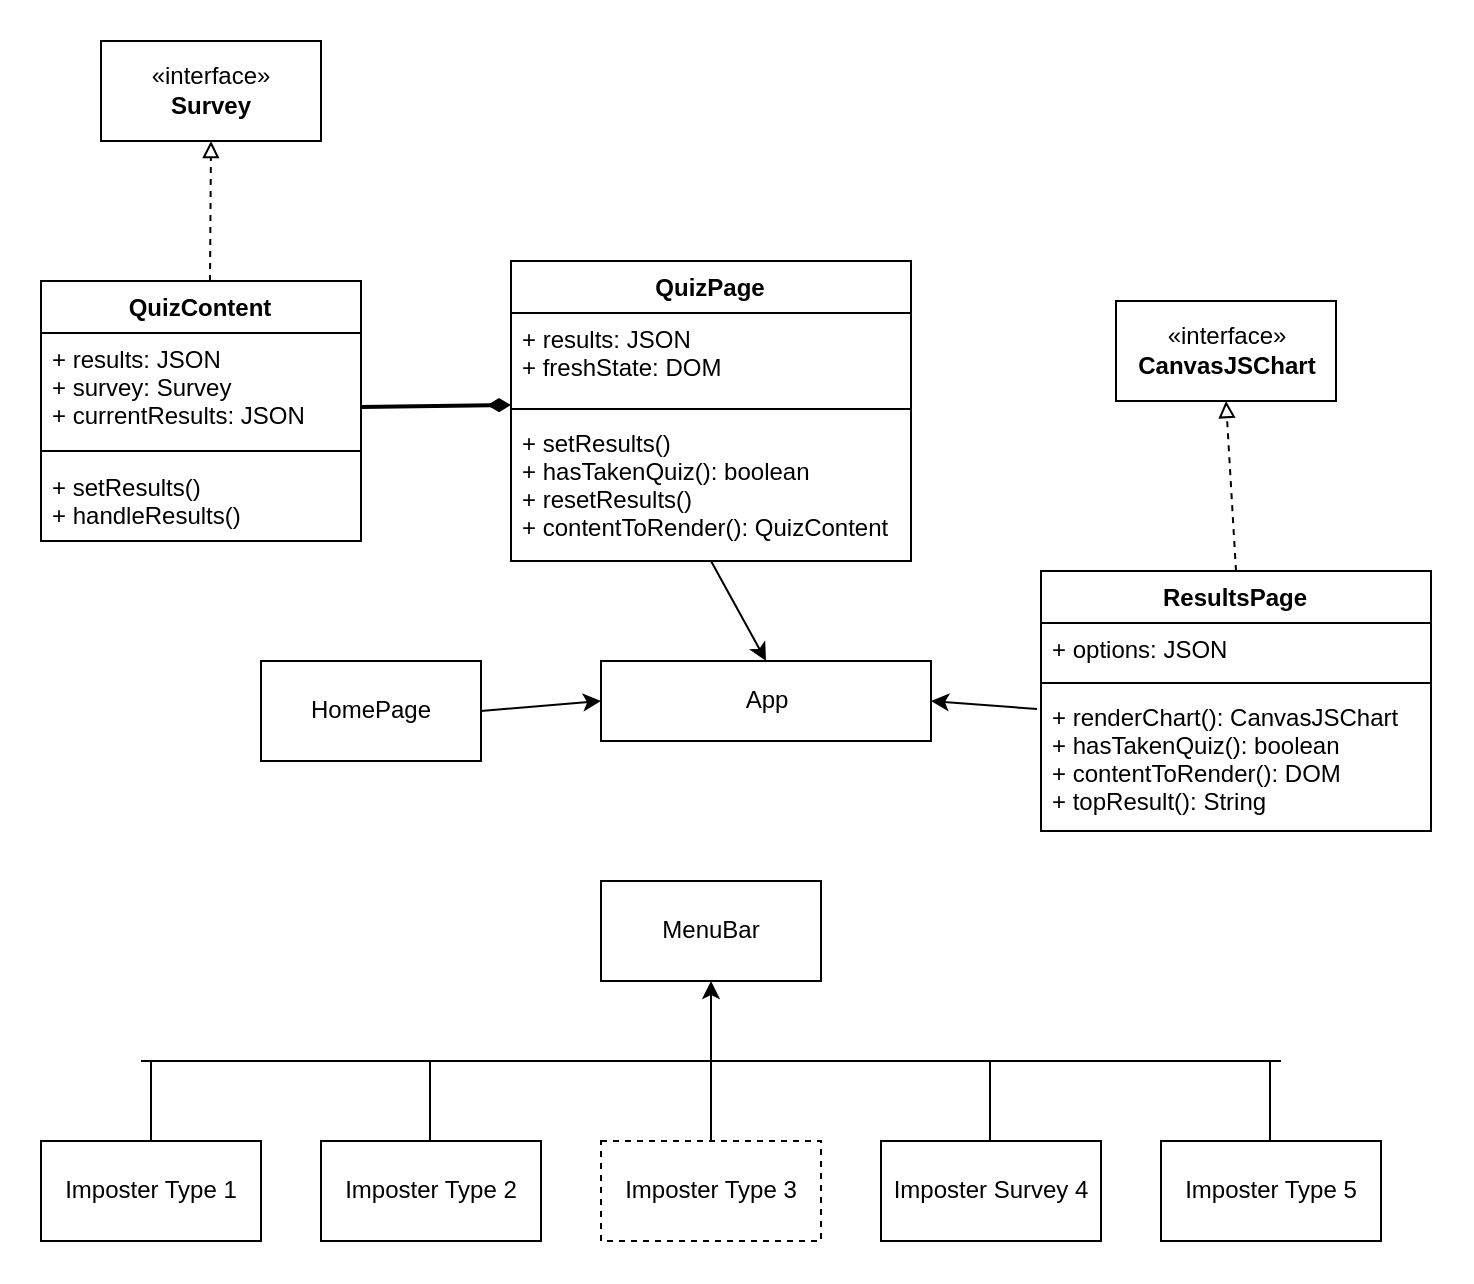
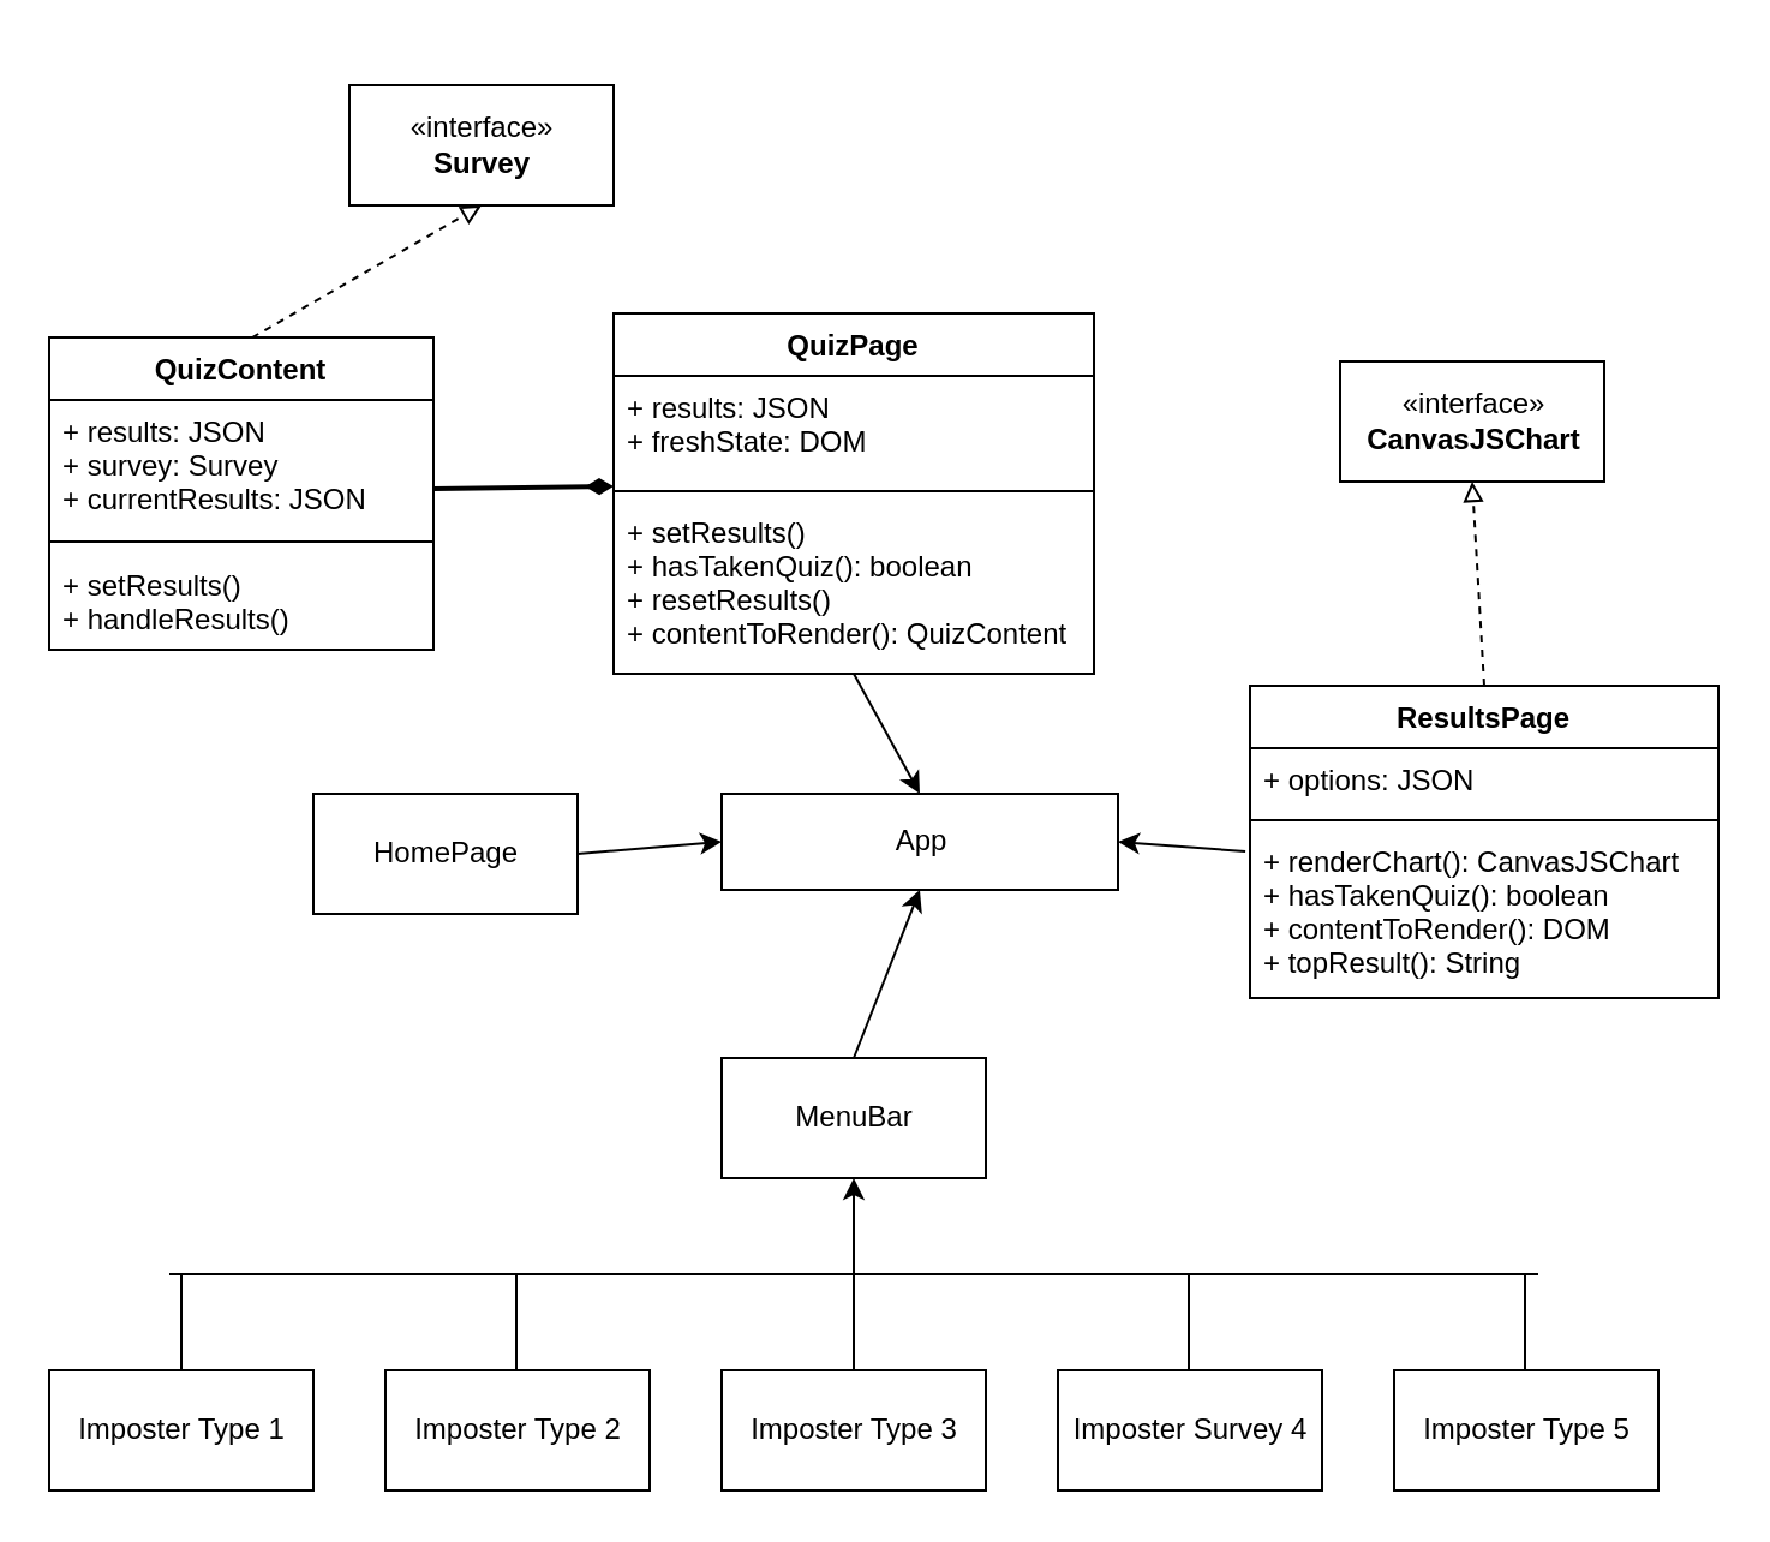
  <mxCell id="0" />
  <mxCell id="1" parent="0" />
  <mxCell id="2" value="App" style="html=1;" vertex="1" parent="1"><mxGeometry x="300" y="330" width="165" height="40" as="geometry" /></mxCell>
  <mxCell id="3" value="MenuBar" style="html=1;" vertex="1" parent="1"><mxGeometry x="300" y="440" width="110" height="50" as="geometry" /></mxCell>
  <mxCell id="4" value="QuizContent" style="swimlane;fontStyle=1;align=center;verticalAlign=top;childLayout=stackLayout;horizontal=1;startSize=26;horizontalStack=0;resizeParent=1;resizeParentMax=0;resizeLast=0;collapsible=1;marginBottom=0;" vertex="1" parent="1"><mxGeometry x="20" y="140" width="160" height="130" as="geometry" /></mxCell>
  <mxCell id="5" value="+ results: JSON&#10;+ survey: Survey&#10;+ currentResults: JSON" style="text;strokeColor=none;fillColor=none;align=left;verticalAlign=top;spacingLeft=4;spacingRight=4;overflow=hidden;rotatable=0;points=[[0,0.5],[1,0.5]];portConstraint=eastwest;" vertex="1" parent="4"><mxGeometry y="26" width="160" height="54" as="geometry" /></mxCell>
  <mxCell id="6" value="" style="line;strokeWidth=1;fillColor=none;align=left;verticalAlign=middle;spacingTop=-1;spacingLeft=3;spacingRight=3;rotatable=0;labelPosition=right;points=[];portConstraint=eastwest;" vertex="1" parent="4"><mxGeometry y="80" width="160" height="10" as="geometry" /></mxCell>
  <mxCell id="7" value="+ setResults()&#10;+ handleResults()" style="text;strokeColor=none;fillColor=none;align=left;verticalAlign=top;spacingLeft=4;spacingRight=4;overflow=hidden;rotatable=0;points=[[0,0.5],[1,0.5]];portConstraint=eastwest;" vertex="1" parent="4"><mxGeometry y="90" width="160" height="40" as="geometry" /></mxCell>
- <mxCell id="8" value="«interface»&lt;br&gt;&lt;b&gt;Survey&lt;/b&gt;" style="html=1;" vertex="1" parent="1"><mxGeometry x="50" y="20" width="110" height="50" as="geometry" /></mxCell>
+ <mxCell id="8" value="«interface»&lt;br&gt;&lt;b&gt;Survey&lt;/b&gt;" style="html=1;" vertex="1" parent="1"><mxGeometry x="145" y="35" width="110" height="50" as="geometry" /></mxCell>
  <mxCell id="9" value="QuizPage" style="swimlane;fontStyle=1;align=center;verticalAlign=top;childLayout=stackLayout;horizontal=1;startSize=26;horizontalStack=0;resizeParent=1;resizeParentMax=0;resizeLast=0;collapsible=1;marginBottom=0;" vertex="1" parent="1"><mxGeometry x="255" y="130" width="200" height="150" as="geometry" /></mxCell>
  <mxCell id="10" value="+ results: JSON&#10;+ freshState: DOM" style="text;strokeColor=none;fillColor=none;align=left;verticalAlign=top;spacingLeft=4;spacingRight=4;overflow=hidden;rotatable=0;points=[[0,0.5],[1,0.5]];portConstraint=eastwest;" vertex="1" parent="9"><mxGeometry y="26" width="200" height="44" as="geometry" /></mxCell>
  <mxCell id="11" value="" style="line;strokeWidth=1;fillColor=none;align=left;verticalAlign=middle;spacingTop=-1;spacingLeft=3;spacingRight=3;rotatable=0;labelPosition=right;points=[];portConstraint=eastwest;" vertex="1" parent="9"><mxGeometry y="70" width="200" height="8" as="geometry" /></mxCell>
  <mxCell id="12" value="+ setResults()&#10;+ hasTakenQuiz(): boolean&#10;+ resetResults()&#10;+ contentToRender(): QuizContent" style="text;strokeColor=none;fillColor=none;align=left;verticalAlign=top;spacingLeft=4;spacingRight=4;overflow=hidden;rotatable=0;points=[[0,0.5],[1,0.5]];portConstraint=eastwest;" vertex="1" parent="9"><mxGeometry y="78" width="200" height="72" as="geometry" /></mxCell>
  <mxCell id="13" value="HomePage" style="html=1;" vertex="1" parent="1"><mxGeometry x="130" y="330" width="110" height="50" as="geometry" /></mxCell>
  <mxCell id="14" value="ResultsPage" style="swimlane;fontStyle=1;align=center;verticalAlign=top;childLayout=stackLayout;horizontal=1;startSize=26;horizontalStack=0;resizeParent=1;resizeParentMax=0;resizeLast=0;collapsible=1;marginBottom=0;" vertex="1" parent="1"><mxGeometry x="520" y="285" width="195" height="130" as="geometry" /></mxCell>
  <mxCell id="15" value="+ options: JSON" style="text;strokeColor=none;fillColor=none;align=left;verticalAlign=top;spacingLeft=4;spacingRight=4;overflow=hidden;rotatable=0;points=[[0,0.5],[1,0.5]];portConstraint=eastwest;" vertex="1" parent="14"><mxGeometry y="26" width="195" height="26" as="geometry" /></mxCell>
  <mxCell id="16" value="" style="line;strokeWidth=1;fillColor=none;align=left;verticalAlign=middle;spacingTop=-1;spacingLeft=3;spacingRight=3;rotatable=0;labelPosition=right;points=[];portConstraint=eastwest;" vertex="1" parent="14"><mxGeometry y="52" width="195" height="8" as="geometry" /></mxCell>
  <mxCell id="17" value="+ renderChart(): CanvasJSChart&#10;+ hasTakenQuiz(): boolean&#10;+ contentToRender(): DOM&#10;+ topResult(): String" style="text;strokeColor=none;fillColor=none;align=left;verticalAlign=top;spacingLeft=4;spacingRight=4;overflow=hidden;rotatable=0;points=[[0,0.5],[1,0.5]];portConstraint=eastwest;" vertex="1" parent="14"><mxGeometry y="60" width="195" height="70" as="geometry" /></mxCell>
  <mxCell id="18" value="«interface»&lt;br&gt;&lt;b&gt;CanvasJSChart&lt;/b&gt;" style="html=1;" vertex="1" parent="1"><mxGeometry x="557.5" y="150" width="110" height="50" as="geometry" /></mxCell>
  <mxCell id="19" value="Imposter Type 1" style="html=1;" vertex="1" parent="1"><mxGeometry x="20" y="570" width="110" height="50" as="geometry" /></mxCell>
  <mxCell id="20" value="Imposter Type 2" style="html=1;" vertex="1" parent="1"><mxGeometry x="160" y="570" width="110" height="50" as="geometry" /></mxCell>
- <mxCell id="21" value="Imposter Type 3" style="html=1;dashed=1;" vertex="1" parent="1"><mxGeometry x="300" y="570" width="110" height="50" as="geometry" /></mxCell>
+ <mxCell id="21" value="Imposter Type 3" style="html=1;" vertex="1" parent="1"><mxGeometry x="300" y="570" width="110" height="50" as="geometry" /></mxCell>
  <mxCell id="22" value="Imposter Survey 4" style="html=1;" vertex="1" parent="1"><mxGeometry x="440" y="570" width="110" height="50" as="geometry" /></mxCell>
  <mxCell id="23" value="Imposter Type 5" style="html=1;" vertex="1" parent="1"><mxGeometry x="580" y="570" width="110" height="50" as="geometry" /></mxCell>
  <mxCell id="24" value="" style="endArrow=none;html=1;rounded=0;exitX=0.5;exitY=0;exitDx=0;exitDy=0;" edge="1" parent="1" source="19"><mxGeometry width="50" height="50" relative="1" as="geometry"><mxPoint x="350" y="400" as="sourcePoint" /><mxPoint x="75" y="530" as="targetPoint" /></mxGeometry></mxCell>
  <mxCell id="25" value="" style="endArrow=none;html=1;rounded=0;exitX=0.5;exitY=0;exitDx=0;exitDy=0;" edge="1" parent="1"><mxGeometry width="50" height="50" relative="1" as="geometry"><mxPoint x="214.5" y="570" as="sourcePoint" /><mxPoint x="214.5" y="530" as="targetPoint" /></mxGeometry></mxCell>
  <mxCell id="26" value="" style="endArrow=none;html=1;rounded=0;exitX=0.5;exitY=0;exitDx=0;exitDy=0;" edge="1" parent="1"><mxGeometry width="50" height="50" relative="1" as="geometry"><mxPoint x="494.5" y="570" as="sourcePoint" /><mxPoint x="494.5" y="530" as="targetPoint" /></mxGeometry></mxCell>
  <mxCell id="27" value="" style="endArrow=none;html=1;rounded=0;exitX=0.5;exitY=0;exitDx=0;exitDy=0;" edge="1" parent="1"><mxGeometry width="50" height="50" relative="1" as="geometry"><mxPoint x="634.5" y="570" as="sourcePoint" /><mxPoint x="634.5" y="530" as="targetPoint" /></mxGeometry></mxCell>
  <mxCell id="28" value="" style="endArrow=classic;html=1;rounded=0;exitX=0.5;exitY=0;exitDx=0;exitDy=0;" edge="1" parent="1" source="21"><mxGeometry width="50" height="50" relative="1" as="geometry"><mxPoint x="300" y="540" as="sourcePoint" /><mxPoint x="355" y="490" as="targetPoint" /></mxGeometry></mxCell>
  <mxCell id="29" value="" style="endArrow=none;html=1;rounded=0;" edge="1" parent="1"><mxGeometry width="50" height="50" relative="1" as="geometry"><mxPoint x="70" y="530" as="sourcePoint" /><mxPoint x="640" y="530" as="targetPoint" /></mxGeometry></mxCell>
+ <mxCell id="30" value="" style="endArrow=classic;html=1;rounded=0;exitX=0.5;exitY=0;exitDx=0;exitDy=0;entryX=0.5;entryY=1;entryDx=0;entryDy=0;" edge="1" parent="1" source="3" target="2"><mxGeometry width="50" height="50" relative="1" as="geometry"><mxPoint x="310" y="440" as="sourcePoint" /><mxPoint x="360" y="390" as="targetPoint" /></mxGeometry></mxCell>
  <mxCell id="31" value="" style="endArrow=classic;html=1;rounded=0;exitX=1;exitY=0.5;exitDx=0;exitDy=0;entryX=0;entryY=0.5;entryDx=0;entryDy=0;" edge="1" parent="1" source="13" target="2"><mxGeometry width="50" height="50" relative="1" as="geometry"><mxPoint x="250" y="390" as="sourcePoint" /><mxPoint x="300" y="340" as="targetPoint" /></mxGeometry></mxCell>
  <mxCell id="32" value="" style="endArrow=classic;html=1;rounded=0;exitX=-0.01;exitY=0.129;exitDx=0;exitDy=0;exitPerimeter=0;entryX=1;entryY=0.5;entryDx=0;entryDy=0;" edge="1" parent="1" source="17" target="2"><mxGeometry width="50" height="50" relative="1" as="geometry"><mxPoint x="500" y="340" as="sourcePoint" /><mxPoint x="500" y="420" as="targetPoint" /></mxGeometry></mxCell>
  <mxCell id="33" value="" style="endArrow=classic;html=1;rounded=0;entryX=0.5;entryY=0;entryDx=0;entryDy=0;" edge="1" parent="1" target="2"><mxGeometry width="50" height="50" relative="1" as="geometry"><mxPoint x="355" y="280" as="sourcePoint" /><mxPoint x="365" y="390" as="targetPoint" /></mxGeometry></mxCell>
  <mxCell id="34" value="" style="endArrow=diamondThin;html=1;rounded=0;exitX=1;exitY=0.685;exitDx=0;exitDy=0;entryX=0;entryY=1.045;entryDx=0;entryDy=0;exitPerimeter=0;entryPerimeter=0;endFill=1;strokeWidth=2;" edge="1" parent="1" source="5" target="10"><mxGeometry width="50" height="50" relative="1" as="geometry"><mxPoint x="360" y="292.016" as="sourcePoint" /><mxPoint x="365" y="340" as="targetPoint" /></mxGeometry></mxCell>
  <mxCell id="35" value="" style="endArrow=block;html=1;rounded=0;exitX=0.5;exitY=0;exitDx=0;exitDy=0;entryX=0.5;entryY=1;entryDx=0;entryDy=0;dashed=1;endFill=0;" edge="1" parent="1" source="14" target="18"><mxGeometry width="50" height="50" relative="1" as="geometry"><mxPoint x="528.05" y="364.03" as="sourcePoint" /><mxPoint x="420" y="365" as="targetPoint" /></mxGeometry></mxCell>
  <mxCell id="36" value="" style="endArrow=block;html=1;rounded=0;exitX=0.5;exitY=0;exitDx=0;exitDy=0;entryX=0.5;entryY=1;entryDx=0;entryDy=0;dashed=1;endFill=0;" edge="1" parent="1" target="8"><mxGeometry width="50" height="50" relative="1" as="geometry"><mxPoint x="104.5" y="140" as="sourcePoint" /><mxPoint x="104.5" y="85" as="targetPoint" /></mxGeometry></mxCell>
